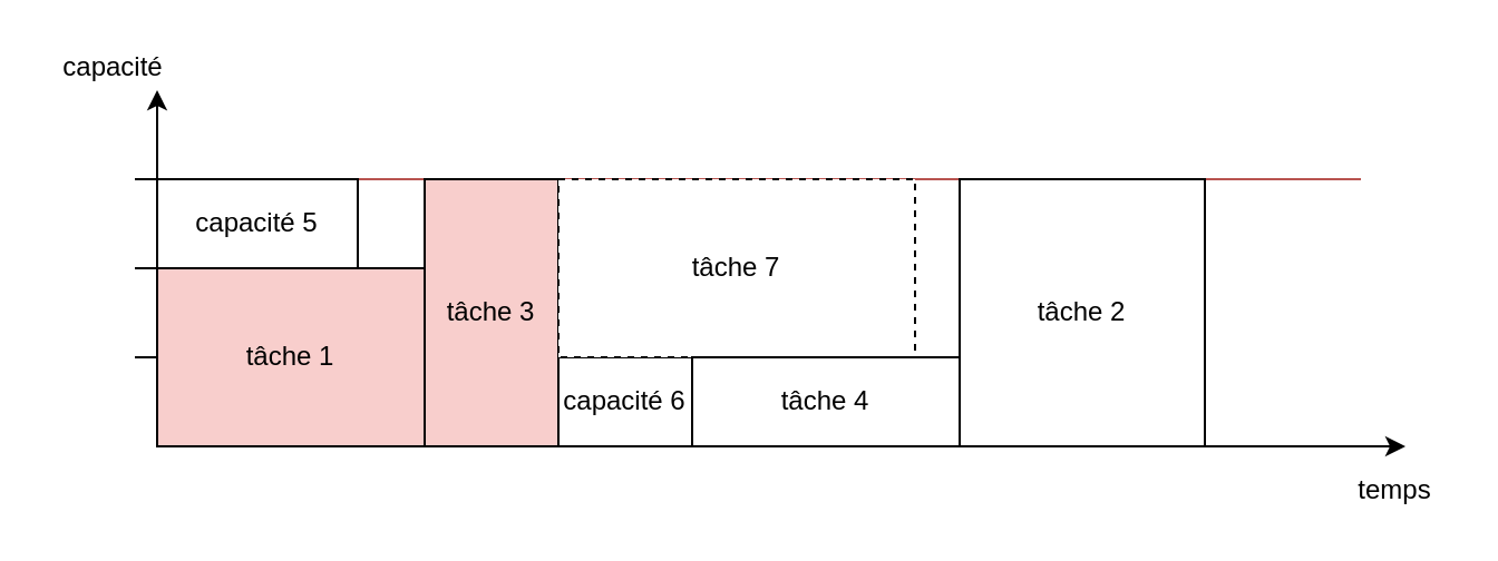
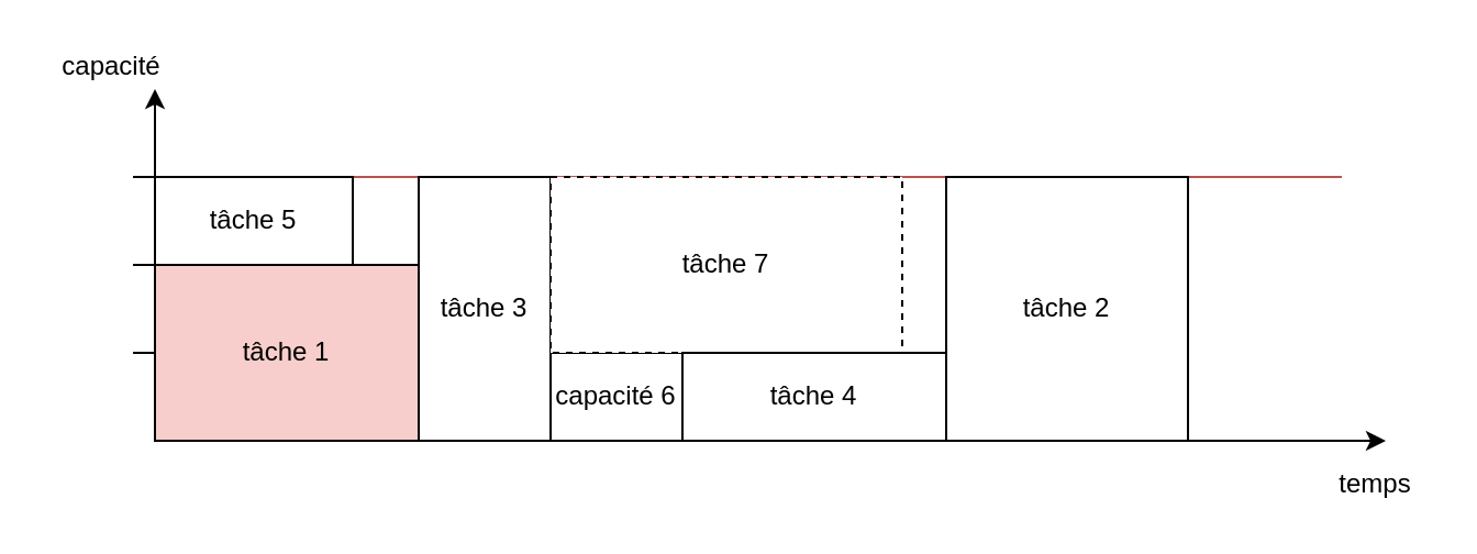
  <mxCell id="0" />
  <mxCell id="1" parent="0" />
  <mxCell id="2" value="" style="endArrow=classic;html=1;" edge="1" parent="1"><mxGeometry width="50" height="50" relative="1" as="geometry"><mxPoint x="70" y="200" as="sourcePoint" /><mxPoint x="630" y="200" as="targetPoint" /></mxGeometry></mxCell>
  <mxCell id="3" value="" style="endArrow=classic;html=1;" edge="1" parent="1"><mxGeometry width="50" height="50" relative="1" as="geometry"><mxPoint x="70" y="200" as="sourcePoint" /><mxPoint x="70" y="40" as="targetPoint" /></mxGeometry></mxCell>
  <mxCell id="4" value="" style="endArrow=none;html=1;" edge="1" parent="1"><mxGeometry width="50" height="50" relative="1" as="geometry"><mxPoint x="60" y="160" as="sourcePoint" /><mxPoint x="70" y="160" as="targetPoint" /></mxGeometry></mxCell>
  <mxCell id="5" value="" style="endArrow=none;html=1;" edge="1" parent="1"><mxGeometry width="50" height="50" relative="1" as="geometry"><mxPoint x="60" y="120" as="sourcePoint" /><mxPoint x="70" y="120" as="targetPoint" /></mxGeometry></mxCell>
  <mxCell id="6" value="" style="endArrow=none;html=1;" edge="1" parent="1"><mxGeometry width="50" height="50" relative="1" as="geometry"><mxPoint x="60" y="80" as="sourcePoint" /><mxPoint x="70" y="80" as="targetPoint" /></mxGeometry></mxCell>
  <mxCell id="7" value="capacité" style="text;html=1;align=center;verticalAlign=middle;resizable=0;points=[];autosize=1;strokeColor=none;" vertex="1" parent="1"><mxGeometry x="20" y="20" width="60" height="20" as="geometry" /></mxCell>
  <mxCell id="8" value="temps" style="text;html=1;align=center;verticalAlign=middle;resizable=0;points=[];autosize=1;strokeColor=none;" vertex="1" parent="1"><mxGeometry x="600" y="210" width="50" height="20" as="geometry" /></mxCell>
  <mxCell id="9" value="" style="endArrow=none;html=1;fillColor=#f8cecc;strokeColor=#b85450;" edge="1" parent="1"><mxGeometry width="50" height="50" relative="1" as="geometry"><mxPoint x="70" y="80" as="sourcePoint" /><mxPoint x="610" y="80" as="targetPoint" /></mxGeometry></mxCell>
  <mxCell id="10" value="tâche 1" style="rounded=0;whiteSpace=wrap;html=1;fillColor=#f8cecc;" vertex="1" parent="1"><mxGeometry x="70" y="120" width="120" height="80" as="geometry" /></mxCell>
- <mxCell id="11" value="tâche 3" style="rounded=0;whiteSpace=wrap;html=1;fillColor=#f8cecc;" vertex="1" parent="1"><mxGeometry x="190" y="80" width="60" height="120" as="geometry" /></mxCell>
+ <mxCell id="11" value="tâche 3" style="rounded=0;whiteSpace=wrap;html=1;" vertex="1" parent="1"><mxGeometry x="190" y="80" width="60" height="120" as="geometry" /></mxCell>
  <mxCell id="12" value="capacité 6" style="rounded=0;whiteSpace=wrap;html=1;" vertex="1" parent="1"><mxGeometry x="250" y="160" width="60" height="40" as="geometry" /></mxCell>
  <mxCell id="13" value="tâche 7" style="rounded=0;whiteSpace=wrap;html=1;dashed=1;" vertex="1" parent="1"><mxGeometry x="250" y="80" width="160" height="80" as="geometry" /></mxCell>
  <mxCell id="14" value="tâche 4" style="rounded=0;whiteSpace=wrap;html=1;" vertex="1" parent="1"><mxGeometry x="310" y="160" width="120" height="40" as="geometry" /></mxCell>
  <mxCell id="15" value="tâche 2" style="rounded=0;whiteSpace=wrap;html=1;" vertex="1" parent="1"><mxGeometry x="430" y="80" width="110" height="120" as="geometry" /></mxCell>
- <mxCell id="16" value="capacité 5" style="rounded=0;whiteSpace=wrap;html=1;" vertex="1" parent="1"><mxGeometry x="70" y="80" width="90" height="40" as="geometry" /></mxCell>
+ <mxCell id="16" value="tâche 5" style="rounded=0;whiteSpace=wrap;html=1;" vertex="1" parent="1"><mxGeometry x="70" y="80" width="90" height="40" as="geometry" /></mxCell>
